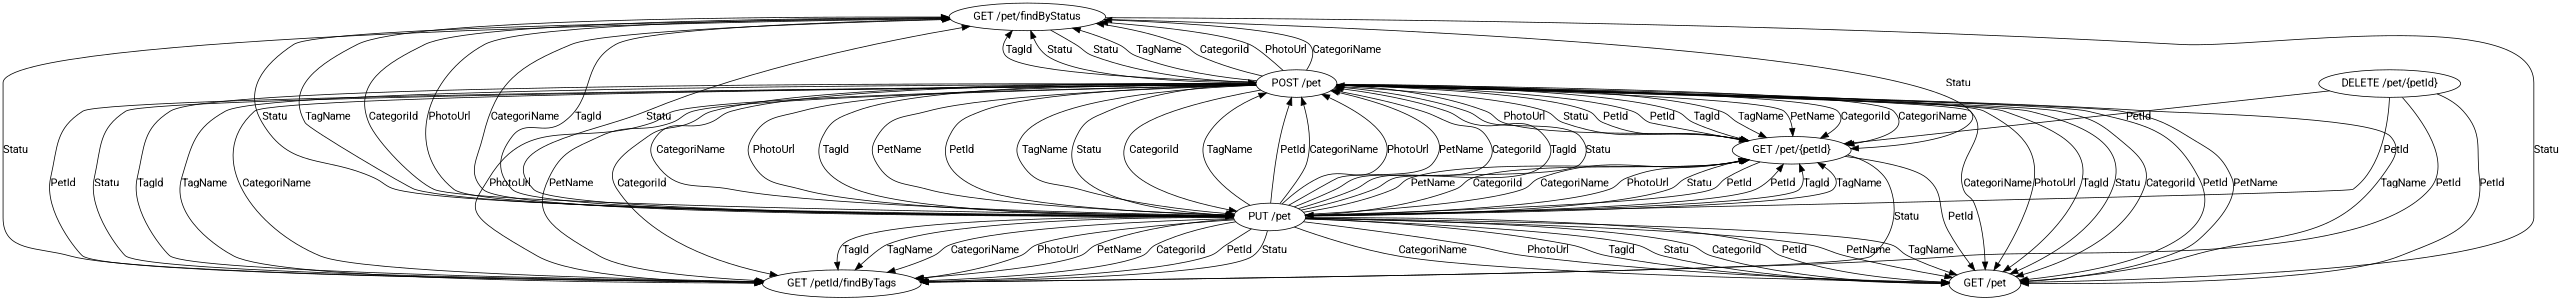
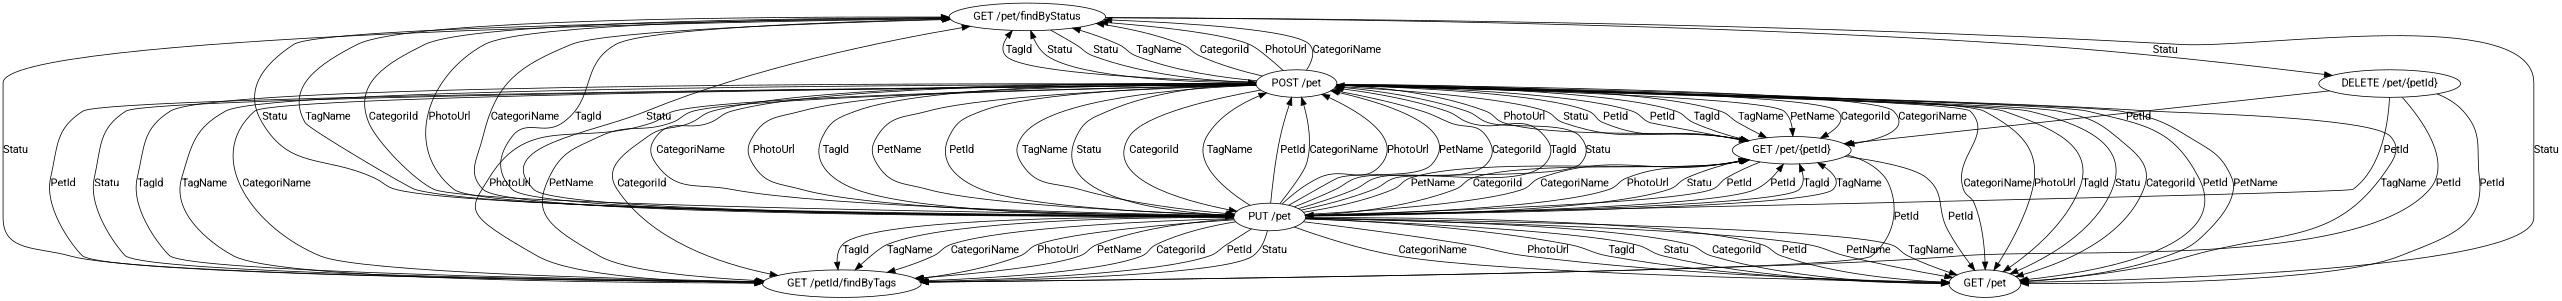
  digraph {
    fontname=Roboto
    node [fontname=Roboto]
    edge [fontname=Roboto]
    n1 [label="GET /petId/findByTags"]
    n2 [label="GET /pet/findByStatus"]
    n3 [label="POST /pet"]
    n4 [label="GET /pet"]
    n5 [label="PUT /pet"]
    n6 [label="GET /pet/{petId}"]
    n7 [label="DELETE /pet/{petId}"]
    n2 -> n1 [label=Statu]
    n2 -> n3 [label=Statu]
    n2 -> n4 [label=Statu]
    n2 -> n5 [label=Statu]
-   n2 -> n6 [label=Statu]
+   n2 -> n7 [label=Statu]
    n3 -> n1 [label=PetId]
    n3 -> n1 [label=Statu]
    n3 -> n1 [label=TagId]
    n3 -> n1 [label=TagName]
    n3 -> n1 [label=CategoriName]
    n3 -> n1 [label=PhotoUrl]
    n3 -> n1 [label=PetName]
    n3 -> n1 [label=CategoriId]
    n3 -> n2 [label=TagName]
    n3 -> n2 [label=CategoriId]
    n3 -> n2 [label=PhotoUrl]
    n3 -> n2 [label=CategoriName]
    n3 -> n2 [label=TagId]
    n3 -> n2 [label=Statu]
    n3 -> n4 [label=CategoriName]
    n3 -> n4 [label=PhotoUrl]
    n3 -> n4 [label=TagId]
    n3 -> n4 [label=Statu]
    n3 -> n4 [label=CategoriId]
    n3 -> n4 [label=PetId]
    n3 -> n4 [label=PetName]
    n3 -> n4 [label=TagName]
    n3 -> n5 [label=Statu]
    n3 -> n5 [label=CategoriId]
    n3 -> n5 [label=CategoriName]
    n3 -> n5 [label=PhotoUrl]
    n3 -> n5 [label=TagId]
    n3 -> n5 [label=PetName]
    n3 -> n5 [label=PetId]
    n3 -> n5 [label=TagName]
    n3 -> n6 [label=PetId]
    n3 -> n6 [label=TagId]
    n3 -> n6 [label=TagName]
    n3 -> n6 [label=PetName]
    n3 -> n6 [label=CategoriId]
    n3 -> n6 [label=CategoriName]
    n3 -> n6 [label=PhotoUrl]
    n3 -> n6 [label=Statu]
    n5 -> n1 [label=PetId]
    n5 -> n1 [label=Statu]
    n5 -> n1 [label=TagId]
    n5 -> n1 [label=TagName]
    n5 -> n1 [label=CategoriName]
    n5 -> n1 [label=PhotoUrl]
    n5 -> n1 [label=PetName]
    n5 -> n1 [label=CategoriId]
    n5 -> n2 [label=TagName]
    n5 -> n2 [label=CategoriId]
    n5 -> n2 [label=PhotoUrl]
    n5 -> n2 [label=CategoriName]
    n5 -> n2 [label=TagId]
    n5 -> n2 [label=Statu]
    n5 -> n3 [label=TagName]
    n5 -> n3 [label=PetId]
    n5 -> n3 [label=CategoriName]
    n5 -> n3 [label=PhotoUrl]
    n5 -> n3 [label=PetName]
    n5 -> n3 [label=CategoriId]
    n5 -> n3 [label=TagId]
    n5 -> n3 [label=Statu]
    n5 -> n4 [label=CategoriName]
    n5 -> n4 [label=PhotoUrl]
    n5 -> n4 [label=TagId]
    n5 -> n4 [label=Statu]
    n5 -> n4 [label=CategoriId]
    n5 -> n4 [label=PetId]
    n5 -> n4 [label=PetName]
    n5 -> n4 [label=TagName]
    n5 -> n6 [label=PetId]
    n5 -> n6 [label=TagId]
    n5 -> n6 [label=TagName]
    n5 -> n6 [label=PetName]
    n5 -> n6 [label=CategoriId]
    n5 -> n6 [label=CategoriName]
    n5 -> n6 [label=PhotoUrl]
    n5 -> n6 [label=Statu]
-   n6 -> n1 [label=Statu]
+   n6 -> n1 [label=PetId]
    n6 -> n3 [label=PetId]
    n6 -> n4 [label=PetId]
    n6 -> n5 [label=PetId]
    n7 -> n1 [label=PetId]
    n7 -> n4 [label=PetId]
    n7 -> n5 [label=PetId]
    n7 -> n6 [label=PetId]
  }
